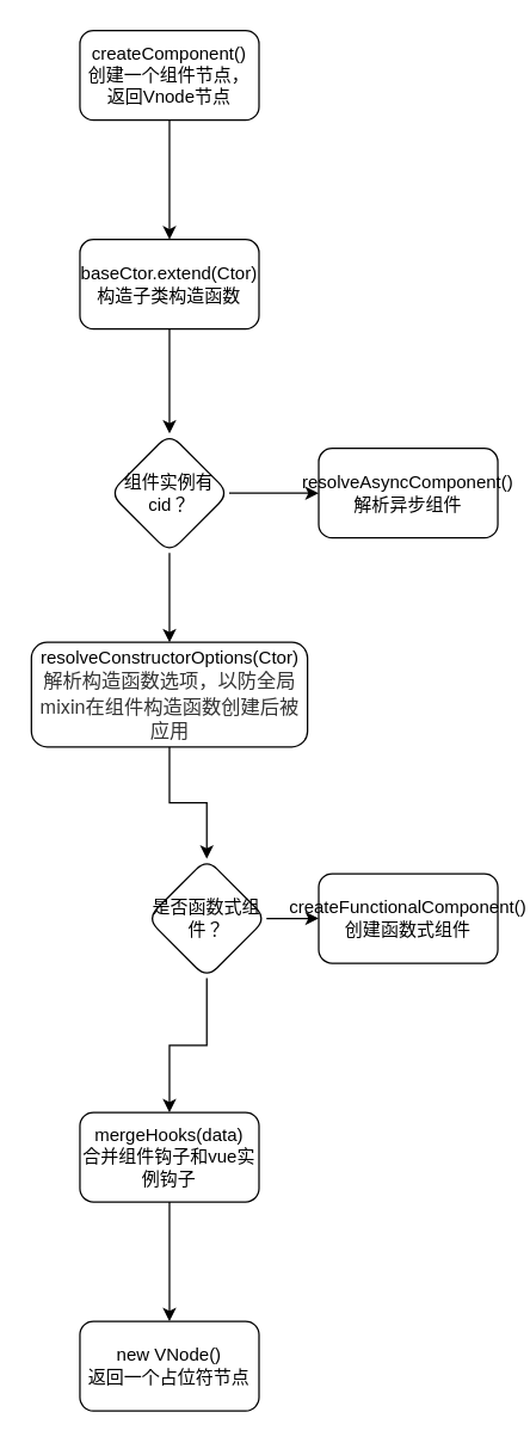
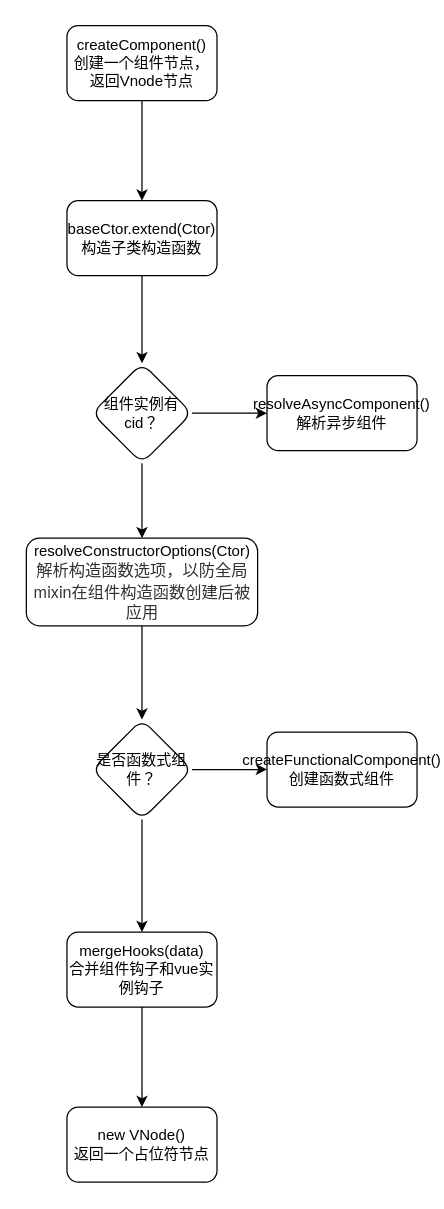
  <mxCell id="0" />
  <mxCell id="1" parent="0" />
  <mxCell id="2" value="" style="edgeStyle=orthogonalEdgeStyle;rounded=0;orthogonalLoop=1;jettySize=auto;html=1;" edge="1" parent="1" source="3" target="5"><mxGeometry relative="1" as="geometry" /></mxCell>
  <mxCell id="3" value="createComponent()&lt;br&gt;创建一个组件节点，返回Vnode节点" style="rounded=1;whiteSpace=wrap;html=1;" vertex="1" parent="1"><mxGeometry x="53" y="20" width="120" height="60" as="geometry" /></mxCell>
  <mxCell id="4" value="" style="edgeStyle=orthogonalEdgeStyle;rounded=0;orthogonalLoop=1;jettySize=auto;html=1;" edge="1" parent="1" source="5" target="8"><mxGeometry relative="1" as="geometry" /></mxCell>
  <mxCell id="5" value="baseCtor.extend(Ctor)&lt;span&gt;构造子类构造函数&lt;br&gt;&lt;/span&gt;" style="whiteSpace=wrap;html=1;rounded=1;" vertex="1" parent="1"><mxGeometry x="53" y="160" width="120" height="60" as="geometry" /></mxCell>
  <mxCell id="6" value="" style="edgeStyle=orthogonalEdgeStyle;rounded=0;orthogonalLoop=1;jettySize=auto;html=1;" edge="1" parent="1" source="8" target="9"><mxGeometry relative="1" as="geometry" /></mxCell>
  <mxCell id="7" value="" style="edgeStyle=orthogonalEdgeStyle;rounded=0;orthogonalLoop=1;jettySize=auto;html=1;" edge="1" parent="1" source="8" target="11"><mxGeometry relative="1" as="geometry" /></mxCell>
  <mxCell id="8" value="组件实例有cid？" style="rhombus;whiteSpace=wrap;html=1;rounded=1;" vertex="1" parent="1"><mxGeometry x="73" y="290" width="80" height="80" as="geometry" /></mxCell>
  <mxCell id="9" value="resolveAsyncComponent()&lt;br&gt;解析异步组件" style="whiteSpace=wrap;html=1;rounded=1;" vertex="1" parent="1"><mxGeometry x="213" y="300" width="120" height="60" as="geometry" /></mxCell>
  <mxCell id="10" value="" style="edgeStyle=orthogonalEdgeStyle;rounded=0;orthogonalLoop=1;jettySize=auto;html=1;" edge="1" parent="1" source="11" target="14"><mxGeometry relative="1" as="geometry" /></mxCell>
  <mxCell id="11" value="resolveConstructorOptions(Ctor)&lt;br&gt;&lt;span style=&quot;color: rgb(51 , 51 , 51) ; font-family: &amp;#34;helvetica neue&amp;#34; , &amp;#34;helvetica&amp;#34; , &amp;#34;arial&amp;#34; , &amp;#34;hiragino sans gb&amp;#34; , &amp;#34;hiragino sans gb w3&amp;#34; , &amp;#34;microsoft yahei ui&amp;#34; , &amp;#34;microsoft yahei&amp;#34; , sans-serif ; font-size: 13px&quot;&gt;解析构造函数选项，以防全局mixin在组件构造函数创建后被应用&lt;/span&gt;" style="whiteSpace=wrap;html=1;rounded=1;" vertex="1" parent="1"><mxGeometry x="20.5" y="430" width="185" height="70" as="geometry" /></mxCell>
  <mxCell id="12" value="" style="edgeStyle=orthogonalEdgeStyle;rounded=0;orthogonalLoop=1;jettySize=auto;html=1;" edge="1" parent="1" source="14" target="15"><mxGeometry relative="1" as="geometry" /></mxCell>
  <mxCell id="13" value="" style="edgeStyle=orthogonalEdgeStyle;rounded=0;orthogonalLoop=1;jettySize=auto;html=1;" edge="1" parent="1" source="14" target="17"><mxGeometry relative="1" as="geometry" /></mxCell>
- <mxCell id="14" value="是否函数式组件？" style="rhombus;whiteSpace=wrap;html=1;rounded=1;" vertex="1" parent="1"><mxGeometry x="98" y="575" width="80" height="80" as="geometry" /></mxCell>
+ <mxCell id="14" value="是否函数式组件？" style="rhombus;whiteSpace=wrap;html=1;rounded=1;" vertex="1" parent="1"><mxGeometry x="73" y="575" width="80" height="80" as="geometry" /></mxCell>
  <mxCell id="15" value="createFunctionalComponent()&lt;br&gt;创建函数式组件" style="rounded=1;whiteSpace=wrap;html=1;" vertex="1" parent="1"><mxGeometry x="213" y="585" width="120" height="60" as="geometry" /></mxCell>
  <mxCell id="16" value="" style="edgeStyle=orthogonalEdgeStyle;rounded=0;orthogonalLoop=1;jettySize=auto;html=1;" edge="1" parent="1" source="17" target="18"><mxGeometry relative="1" as="geometry" /></mxCell>
  <mxCell id="17" value="mergeHooks(data)&lt;br&gt;合并组件钩子和vue实例钩子" style="whiteSpace=wrap;html=1;rounded=1;" vertex="1" parent="1"><mxGeometry x="53" y="745" width="120" height="60" as="geometry" /></mxCell>
  <mxCell id="18" value="new VNode()&lt;br&gt;返回一个占位符节点" style="whiteSpace=wrap;html=1;rounded=1;" vertex="1" parent="1"><mxGeometry x="53" y="885" width="120" height="60" as="geometry" /></mxCell>
